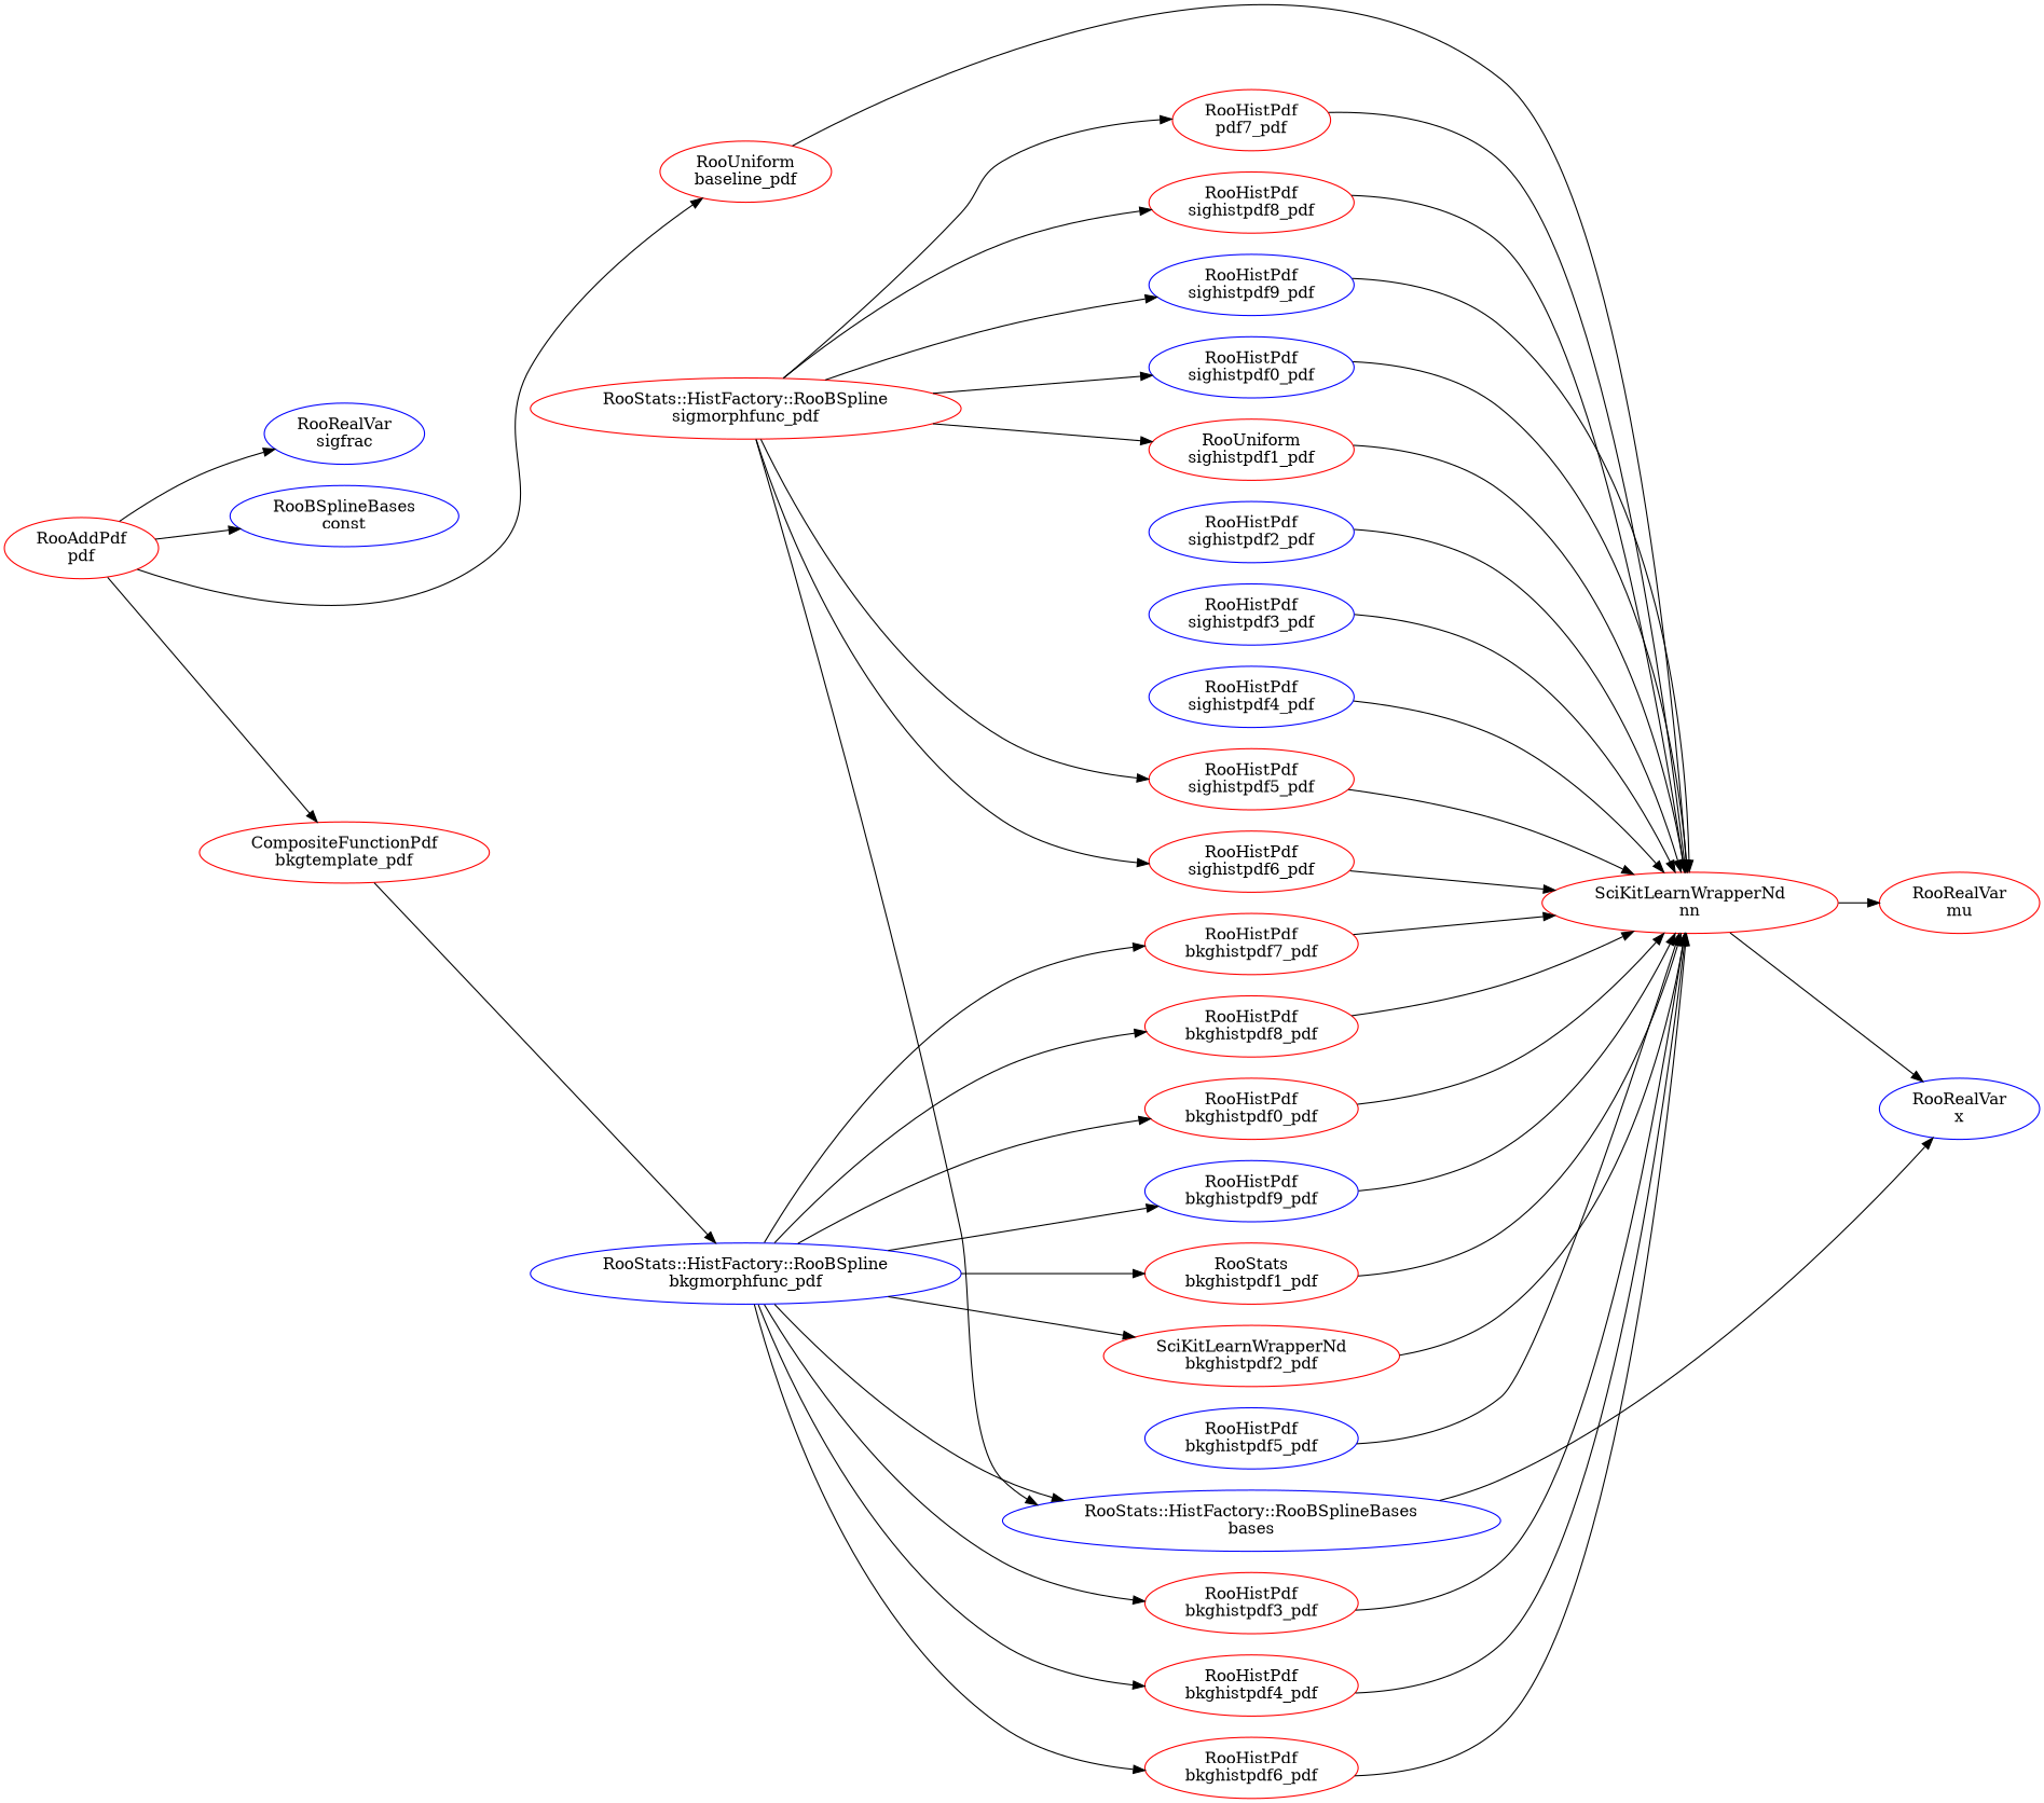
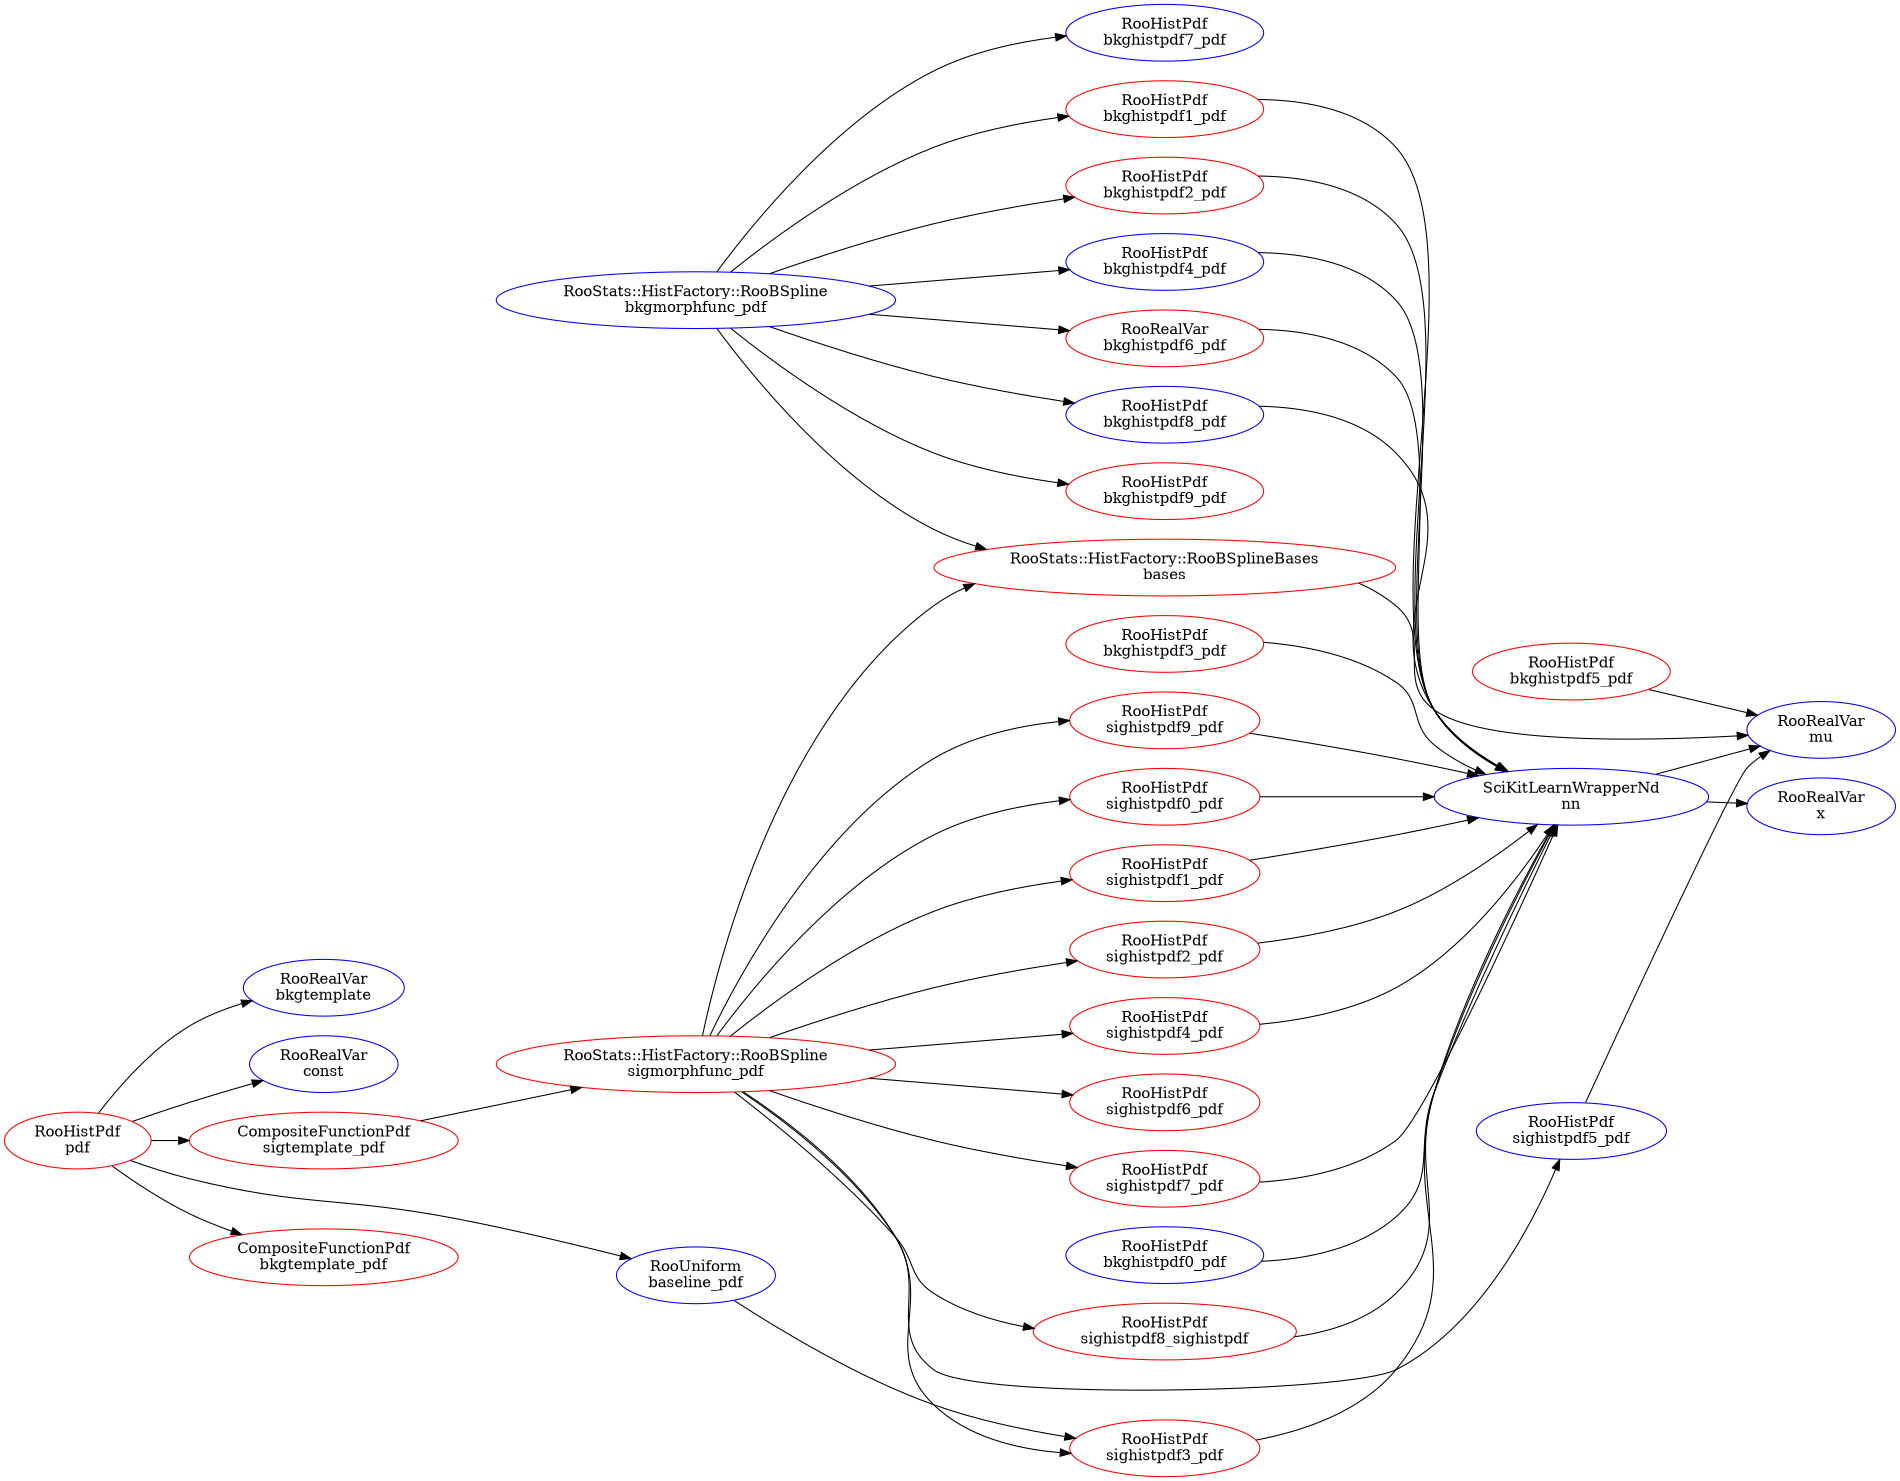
  digraph {
    rankdir=LR
    node [color=red]
-   n1 [label="RooAddPdf\npdf"]
-   n2 [color=blue label="RooRealVar\nsigfrac"]
-   n3 [color=blue label="RooBSplineBases\nconst"]
-   n5 [label="RooUniform\nbaseline_pdf"]
+   n1 [label="RooHistPdf\npdf"]
+   n2 [color=blue label="RooRealVar\nbkgtemplate"]
+   n3 [color=blue label="RooRealVar\nconst"]
+   n4 [label="CompositeFunctionPdf\nsigtemplate_pdf"]
+   n5 [color=blue label="RooUniform\nbaseline_pdf"]
    n6 [label="CompositeFunctionPdf\nbkgtemplate_pdf"]
    n7 [label="RooStats::HistFactory::RooBSpline\nsigmorphfunc_pdf"]
-   n8 [label="SciKitLearnWrapperNd\nnn"]
+   n8 [color=blue label="SciKitLearnWrapperNd\nnn"]
    n9 [color=blue label="RooStats::HistFactory::RooBSpline\nbkgmorphfunc_pdf"]
-   n10 [color=blue label="RooStats::HistFactory::RooBSplineBases\nbases"]
-   n11 [color=blue label="RooHistPdf\nsighistpdf0_pdf"]
-   n12 [label="RooUniform\nsighistpdf1_pdf"]
-   n13 [color=blue label="RooHistPdf\nsighistpdf2_pdf"]
-   n14 [color=blue label="RooHistPdf\nsighistpdf3_pdf"]
-   n15 [color=blue label="RooHistPdf\nsighistpdf4_pdf"]
-   n16 [label="RooHistPdf\nsighistpdf5_pdf"]
+   n10 [label="RooStats::HistFactory::RooBSplineBases\nbases"]
+   n11 [label="RooHistPdf\nsighistpdf0_pdf"]
+   n12 [label="RooHistPdf\nsighistpdf1_pdf"]
+   n13 [label="RooHistPdf\nsighistpdf2_pdf"]
+   n14 [label="RooHistPdf\nsighistpdf3_pdf"]
+   n15 [label="RooHistPdf\nsighistpdf4_pdf"]
+   n16 [color=blue label="RooHistPdf\nsighistpdf5_pdf"]
    n17 [label="RooHistPdf\nsighistpdf6_pdf"]
-   n18 [label="RooHistPdf\npdf7_pdf"]
-   n19 [label="RooHistPdf\nsighistpdf8_pdf"]
-   n20 [color=blue label="RooHistPdf\nsighistpdf9_pdf"]
-   n21 [label="RooRealVar\nmu"]
+   n18 [label="RooHistPdf\nsighistpdf7_pdf"]
+   n19 [label="RooHistPdf\nsighistpdf8_sighistpdf"]
+   n20 [label="RooHistPdf\nsighistpdf9_pdf"]
+   n21 [color=blue label="RooRealVar\nmu"]
    n22 [color=blue label="RooRealVar\nx"]
-   n23 [label="RooHistPdf\nbkghistpdf0_pdf"]
-   n24 [label="RooStats\nbkghistpdf1_pdf"]
-   n25 [label="SciKitLearnWrapperNd\nbkghistpdf2_pdf"]
+   n23 [color=blue label="RooHistPdf\nbkghistpdf0_pdf"]
+   n24 [label="RooHistPdf\nbkghistpdf1_pdf"]
+   n25 [label="RooHistPdf\nbkghistpdf2_pdf"]
    n26 [label="RooHistPdf\nbkghistpdf3_pdf"]
-   n27 [label="RooHistPdf\nbkghistpdf4_pdf"]
-   n28 [label="RooHistPdf\nbkghistpdf6_pdf"]
-   n29 [label="RooHistPdf\nbkghistpdf7_pdf"]
-   n30 [label="RooHistPdf\nbkghistpdf8_pdf"]
-   n31 [color=blue label="RooHistPdf\nbkghistpdf9_pdf"]
-   n32 [color=blue label="RooHistPdf\nbkghistpdf5_pdf"]
+   n27 [color=blue label="RooHistPdf\nbkghistpdf4_pdf"]
+   n28 [label="RooRealVar\nbkghistpdf6_pdf"]
+   n29 [color=blue label="RooHistPdf\nbkghistpdf7_pdf"]
+   n30 [color=blue label="RooHistPdf\nbkghistpdf8_pdf"]
+   n31 [label="RooHistPdf\nbkghistpdf9_pdf"]
+   n32 [label="RooHistPdf\nbkghistpdf5_pdf"]
    n1 -> n2
    n1 -> n3
+   n1 -> n4
    n1 -> n5
    n1 -> n6
-   n5 -> n8
-   n6 -> n9
+   n4 -> n7
+   n5 -> n14
    n7 -> n10
    n7 -> n11
    n7 -> n12
+   n7 -> n13
+   n7 -> n14
+   n7 -> n15
    n7 -> n16
    n7 -> n17
    n7 -> n18
    n7 -> n19
    n7 -> n20
    n8 -> n21
    n8 -> n22
    n9 -> n10
-   n9 -> n23
    n9 -> n24
    n9 -> n25
-   n9 -> n26
    n9 -> n27
    n9 -> n28
    n9 -> n29
    n9 -> n30
    n9 -> n31
-   n10 -> n22
+   n10 -> n21
    n11 -> n8
    n12 -> n8
    n13 -> n8
    n14 -> n8
    n15 -> n8
-   n16 -> n8
-   n17 -> n8
+   n16 -> n21
    n18 -> n8
    n19 -> n8
    n20 -> n8
    n23 -> n8
    n24 -> n8
    n25 -> n8
    n26 -> n8
    n27 -> n8
    n28 -> n8
-   n29 -> n8
    n30 -> n8
-   n31 -> n8
-   n32 -> n8
+   n32 -> n21
  }
